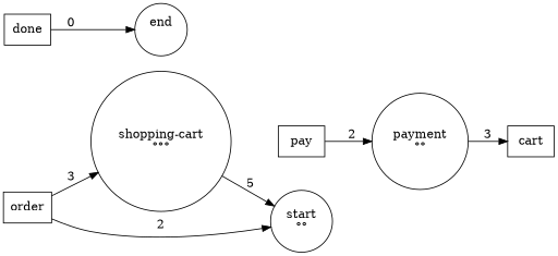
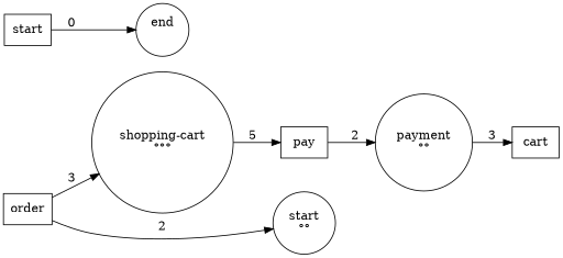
  digraph {
    rankdir=LR
    node [shape=circle]
    n1 [label="payment\n°°\n"]
    n2 [label=cart shape=box]
    n3 [label="end\n\n"]
    n4 [label=order shape=box]
    n5 [label="shopping-cart\n°°°\n"]
    n6 [label="start\n°°\n"]
    n7 [label=pay shape=box]
-   n8 [label=done shape=box]
+   n8 [label=start shape=box]
    n1 -> n2 [label=3]
    n4 -> n5 [label=3]
    n4 -> n6 [label=2]
-   n5 -> n6 [label=5]
+   n5 -> n7 [label=5]
    n7 -> n1 [label=2]
    n8 -> n3 [label=0]
  }
